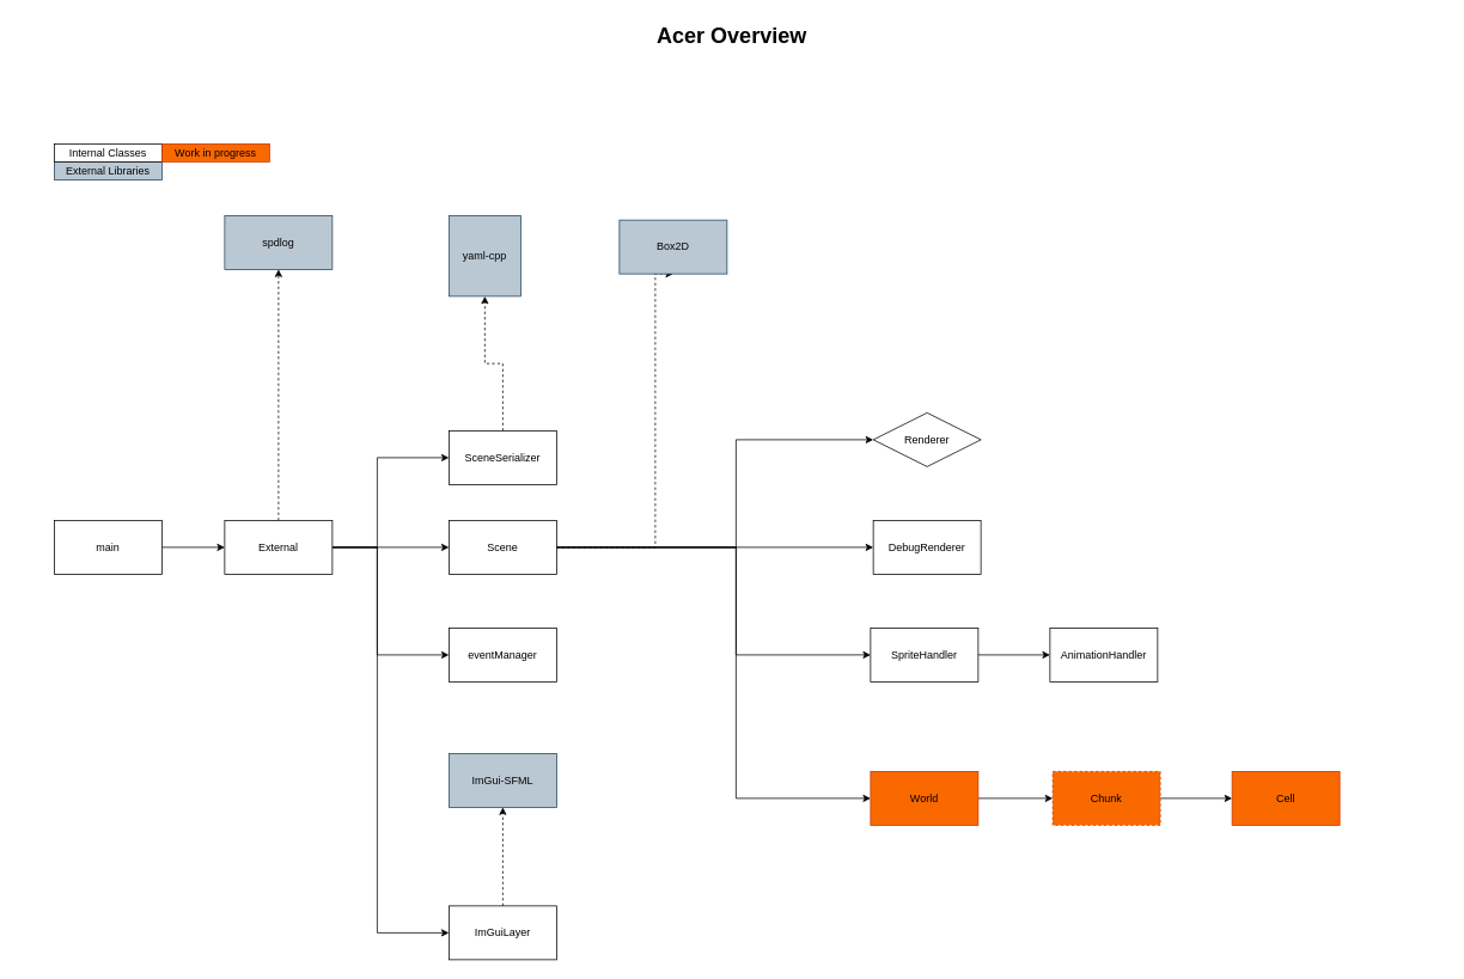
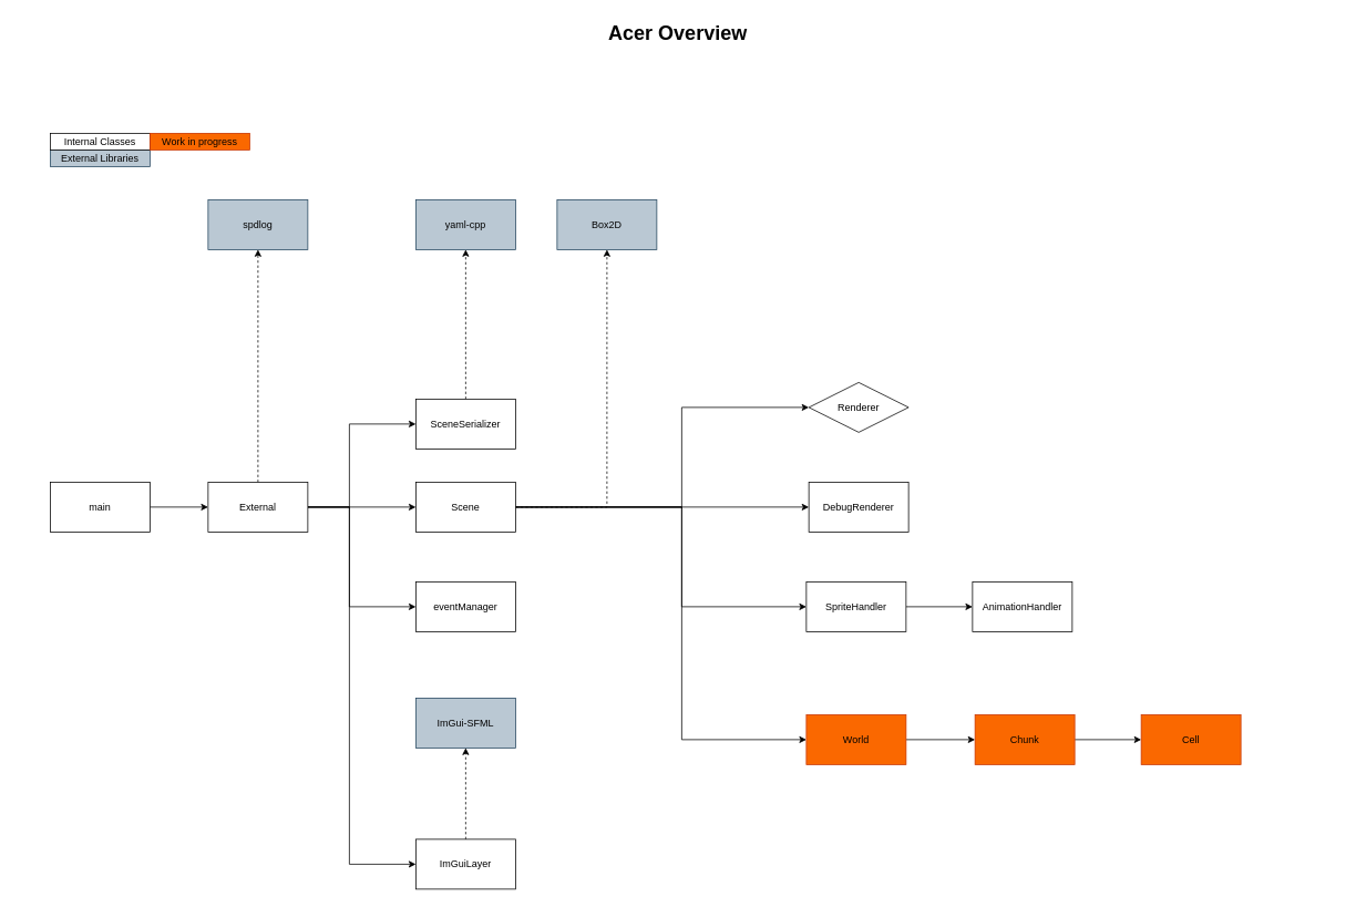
  <mxCell id="0" style=";html=1;" />
  <mxCell id="1" style=";html=1;" parent="0" />
  <mxCell id="2" value="Acer Overview" style="text;strokeColor=none;fillColor=none;html=1;fontSize=24;fontStyle=1;verticalAlign=middle;align=center;" parent="1" vertex="1"><mxGeometry x="20" y="20" width="1590" height="40" as="geometry" /></mxCell>
  <mxCell id="3" value="" style="edgeStyle=orthogonalEdgeStyle;rounded=0;orthogonalLoop=1;jettySize=auto;html=1;" edge="1" parent="1" source="8" target="14"><mxGeometry relative="1" as="geometry" /></mxCell>
  <mxCell id="4" value="" style="edgeStyle=orthogonalEdgeStyle;rounded=0;orthogonalLoop=1;jettySize=auto;html=1;entryX=0;entryY=0.5;entryDx=0;entryDy=0;" edge="1" parent="1" source="8" target="16"><mxGeometry relative="1" as="geometry"><Array as="points"><mxPoint x="420" y="610" /><mxPoint x="420" y="1040" /></Array></mxGeometry></mxCell>
  <mxCell id="5" style="edgeStyle=orthogonalEdgeStyle;rounded=0;orthogonalLoop=1;jettySize=auto;html=1;entryX=0;entryY=0.5;entryDx=0;entryDy=0;" edge="1" parent="1" source="8" target="18"><mxGeometry relative="1" as="geometry"><Array as="points"><mxPoint x="420" y="610" /><mxPoint x="420" y="510" /></Array></mxGeometry></mxCell>
  <mxCell id="6" style="edgeStyle=orthogonalEdgeStyle;rounded=0;orthogonalLoop=1;jettySize=auto;html=1;entryX=0;entryY=0.5;entryDx=0;entryDy=0;" edge="1" parent="1" source="8" target="21"><mxGeometry relative="1" as="geometry"><Array as="points"><mxPoint x="420" y="610" /><mxPoint x="420" y="730" /></Array></mxGeometry></mxCell>
  <mxCell id="7" style="edgeStyle=orthogonalEdgeStyle;rounded=0;orthogonalLoop=1;jettySize=auto;html=1;exitX=0.5;exitY=0;exitDx=0;exitDy=0;entryX=0.5;entryY=1;entryDx=0;entryDy=0;dashed=1;" edge="1" parent="1" source="8" target="33"><mxGeometry relative="1" as="geometry" /></mxCell>
  <mxCell id="8" value="External" style="rounded=0;whiteSpace=wrap;html=1;" vertex="1" parent="1"><mxGeometry x="250" y="580" width="120" height="60" as="geometry" /></mxCell>
  <mxCell id="9" value="" style="edgeStyle=orthogonalEdgeStyle;rounded=0;orthogonalLoop=1;jettySize=auto;html=1;" edge="1" parent="1" source="14" target="22"><mxGeometry relative="1" as="geometry"><Array as="points"><mxPoint x="820" y="610" /><mxPoint x="820" y="490" /></Array></mxGeometry></mxCell>
  <mxCell id="10" style="edgeStyle=orthogonalEdgeStyle;rounded=0;orthogonalLoop=1;jettySize=auto;html=1;entryX=0;entryY=0.5;entryDx=0;entryDy=0;" edge="1" parent="1" source="14" target="23"><mxGeometry relative="1" as="geometry" /></mxCell>
  <mxCell id="11" style="edgeStyle=orthogonalEdgeStyle;rounded=0;orthogonalLoop=1;jettySize=auto;html=1;entryX=0.5;entryY=1;entryDx=0;entryDy=0;dashed=1;" edge="1" parent="1" source="14" target="24"><mxGeometry relative="1" as="geometry"><Array as="points"><mxPoint x="730" y="610" /></Array></mxGeometry></mxCell>
  <mxCell id="12" style="edgeStyle=orthogonalEdgeStyle;rounded=0;orthogonalLoop=1;jettySize=auto;html=1;entryX=0;entryY=0.5;entryDx=0;entryDy=0;" edge="1" parent="1" source="14" target="26"><mxGeometry relative="1" as="geometry"><Array as="points"><mxPoint x="820" y="610" /><mxPoint x="820" y="890" /></Array></mxGeometry></mxCell>
  <mxCell id="13" style="edgeStyle=orthogonalEdgeStyle;rounded=0;orthogonalLoop=1;jettySize=auto;html=1;entryX=0;entryY=0.5;entryDx=0;entryDy=0;" edge="1" parent="1" source="14" target="30"><mxGeometry relative="1" as="geometry"><Array as="points"><mxPoint x="820" y="610" /><mxPoint x="820" y="730" /></Array></mxGeometry></mxCell>
  <mxCell id="14" value="Scene" style="rounded=0;whiteSpace=wrap;html=1;" vertex="1" parent="1"><mxGeometry x="500" y="580" width="120" height="60" as="geometry" /></mxCell>
  <mxCell id="15" style="edgeStyle=orthogonalEdgeStyle;rounded=0;orthogonalLoop=1;jettySize=auto;html=1;entryX=0.5;entryY=1;entryDx=0;entryDy=0;dashed=1;" edge="1" parent="1" source="16" target="35"><mxGeometry relative="1" as="geometry"><Array as="points" /></mxGeometry></mxCell>
  <mxCell id="16" value="ImGuiLayer" style="whiteSpace=wrap;html=1;rounded=0;" vertex="1" parent="1"><mxGeometry x="500" y="1010" width="120" height="60" as="geometry" /></mxCell>
  <mxCell id="17" value="" style="edgeStyle=orthogonalEdgeStyle;rounded=0;orthogonalLoop=1;jettySize=auto;html=1;dashed=1;" edge="1" parent="1" source="18" target="34"><mxGeometry relative="1" as="geometry" /></mxCell>
  <mxCell id="18" value="SceneSerializer" style="rounded=0;whiteSpace=wrap;html=1;" vertex="1" parent="1"><mxGeometry x="500" y="480" width="120" height="60" as="geometry" /></mxCell>
  <mxCell id="19" value="" style="edgeStyle=orthogonalEdgeStyle;rounded=0;orthogonalLoop=1;jettySize=auto;html=1;" edge="1" parent="1" source="20" target="8"><mxGeometry relative="1" as="geometry" /></mxCell>
  <mxCell id="20" value="main" style="rounded=0;whiteSpace=wrap;html=1;" vertex="1" parent="1"><mxGeometry x="60" y="580" width="120" height="60" as="geometry" /></mxCell>
  <mxCell id="21" value="eventManager" style="rounded=0;whiteSpace=wrap;html=1;" vertex="1" parent="1"><mxGeometry x="500" y="700" width="120" height="60" as="geometry" /></mxCell>
  <mxCell id="22" value="Renderer" style="rhombus;whiteSpace=wrap;html=1;" vertex="1" parent="1"><mxGeometry x="973" y="460" width="120" height="60" as="geometry" /></mxCell>
  <mxCell id="23" value="DebugRenderer" style="whiteSpace=wrap;html=1;rounded=0;" vertex="1" parent="1"><mxGeometry x="973" y="580" width="120" height="60" as="geometry" /></mxCell>
- <mxCell id="24" value="Box2D" style="rounded=0;whiteSpace=wrap;html=1;fillColor=#bac8d3;strokeColor=#23445d;fontColor=#030303;" vertex="1" parent="1"><mxGeometry x="690" y="245" width="120" height="60" as="geometry" /></mxCell>
+ <mxCell id="24" value="Box2D" style="rounded=0;whiteSpace=wrap;html=1;fillColor=#bac8d3;strokeColor=#23445d;fontColor=#030303;" vertex="1" parent="1"><mxGeometry x="670" y="240" width="120" height="60" as="geometry" /></mxCell>
  <mxCell id="25" value="" style="edgeStyle=orthogonalEdgeStyle;rounded=0;orthogonalLoop=1;jettySize=auto;html=1;" edge="1" parent="1" source="26" target="28"><mxGeometry relative="1" as="geometry" /></mxCell>
  <mxCell id="26" value="World" style="rounded=0;whiteSpace=wrap;html=1;fillColor=#fa6800;fontColor=#000000;strokeColor=#C73500;" vertex="1" parent="1"><mxGeometry x="970" y="860" width="120" height="60" as="geometry" /></mxCell>
  <mxCell id="27" value="" style="edgeStyle=orthogonalEdgeStyle;rounded=0;orthogonalLoop=1;jettySize=auto;html=1;" edge="1" parent="1" source="28" target="32"><mxGeometry relative="1" as="geometry" /></mxCell>
- <mxCell id="28" value="Chunk" style="whiteSpace=wrap;html=1;rounded=0;fillColor=#fa6800;fontColor=#000000;strokeColor=#C73500;dashed=1;" vertex="1" parent="1"><mxGeometry x="1173" y="860" width="120" height="60" as="geometry" /></mxCell>
+ <mxCell id="28" value="Chunk" style="whiteSpace=wrap;html=1;rounded=0;fillColor=#fa6800;fontColor=#000000;strokeColor=#C73500;" vertex="1" parent="1"><mxGeometry x="1173" y="860" width="120" height="60" as="geometry" /></mxCell>
  <mxCell id="29" value="" style="edgeStyle=orthogonalEdgeStyle;rounded=0;orthogonalLoop=1;jettySize=auto;html=1;" edge="1" parent="1" source="30" target="31"><mxGeometry relative="1" as="geometry" /></mxCell>
  <mxCell id="30" value="SpriteHandler" style="rounded=0;whiteSpace=wrap;html=1;" vertex="1" parent="1"><mxGeometry x="970" y="700" width="120" height="60" as="geometry" /></mxCell>
  <mxCell id="31" value="AnimationHandler" style="whiteSpace=wrap;html=1;rounded=0;" vertex="1" parent="1"><mxGeometry x="1170" y="700" width="120" height="60" as="geometry" /></mxCell>
  <mxCell id="32" value="Cell" style="whiteSpace=wrap;html=1;rounded=0;fillColor=#fa6800;fontColor=#000000;strokeColor=#C73500;" vertex="1" parent="1"><mxGeometry x="1373" y="860" width="120" height="60" as="geometry" /></mxCell>
  <mxCell id="33" value="spdlog" style="rounded=0;whiteSpace=wrap;html=1;fillColor=#bac8d3;strokeColor=#23445d;fontColor=#030303;" vertex="1" parent="1"><mxGeometry x="250" y="240" width="120" height="60" as="geometry" /></mxCell>
- <mxCell id="34" value="yaml-cpp" style="rounded=0;whiteSpace=wrap;html=1;fillColor=#bac8d3;strokeColor=#23445d;fontColor=#030303;" vertex="1" parent="1"><mxGeometry x="500" y="240" width="80" height="90" as="geometry" /></mxCell>
+ <mxCell id="34" value="yaml-cpp" style="rounded=0;whiteSpace=wrap;html=1;fillColor=#bac8d3;strokeColor=#23445d;fontColor=#030303;" vertex="1" parent="1"><mxGeometry x="500" y="240" width="120" height="60" as="geometry" /></mxCell>
  <mxCell id="35" value="ImGui-SFML" style="rounded=0;whiteSpace=wrap;html=1;fillColor=#bac8d3;strokeColor=#23445d;fontColor=#030303;" vertex="1" parent="1"><mxGeometry x="500" y="840" width="120" height="60" as="geometry" /></mxCell>
  <mxCell id="36" value="External Libraries" style="rounded=0;whiteSpace=wrap;html=1;fillColor=#bac8d3;strokeColor=#23445d;fontColor=#030303;" vertex="1" parent="1"><mxGeometry x="60" y="180" width="120" height="20" as="geometry" /></mxCell>
  <mxCell id="37" value="Internal Classes" style="rounded=0;whiteSpace=wrap;html=1;" vertex="1" parent="1"><mxGeometry x="60" y="160" width="120" height="20" as="geometry" /></mxCell>
  <mxCell id="38" value="Work in progress" style="rounded=0;whiteSpace=wrap;html=1;fillColor=#fa6800;strokeColor=#C73500;fontColor=#000000;" vertex="1" parent="1"><mxGeometry x="180" y="160" width="120" height="20" as="geometry" /></mxCell>
